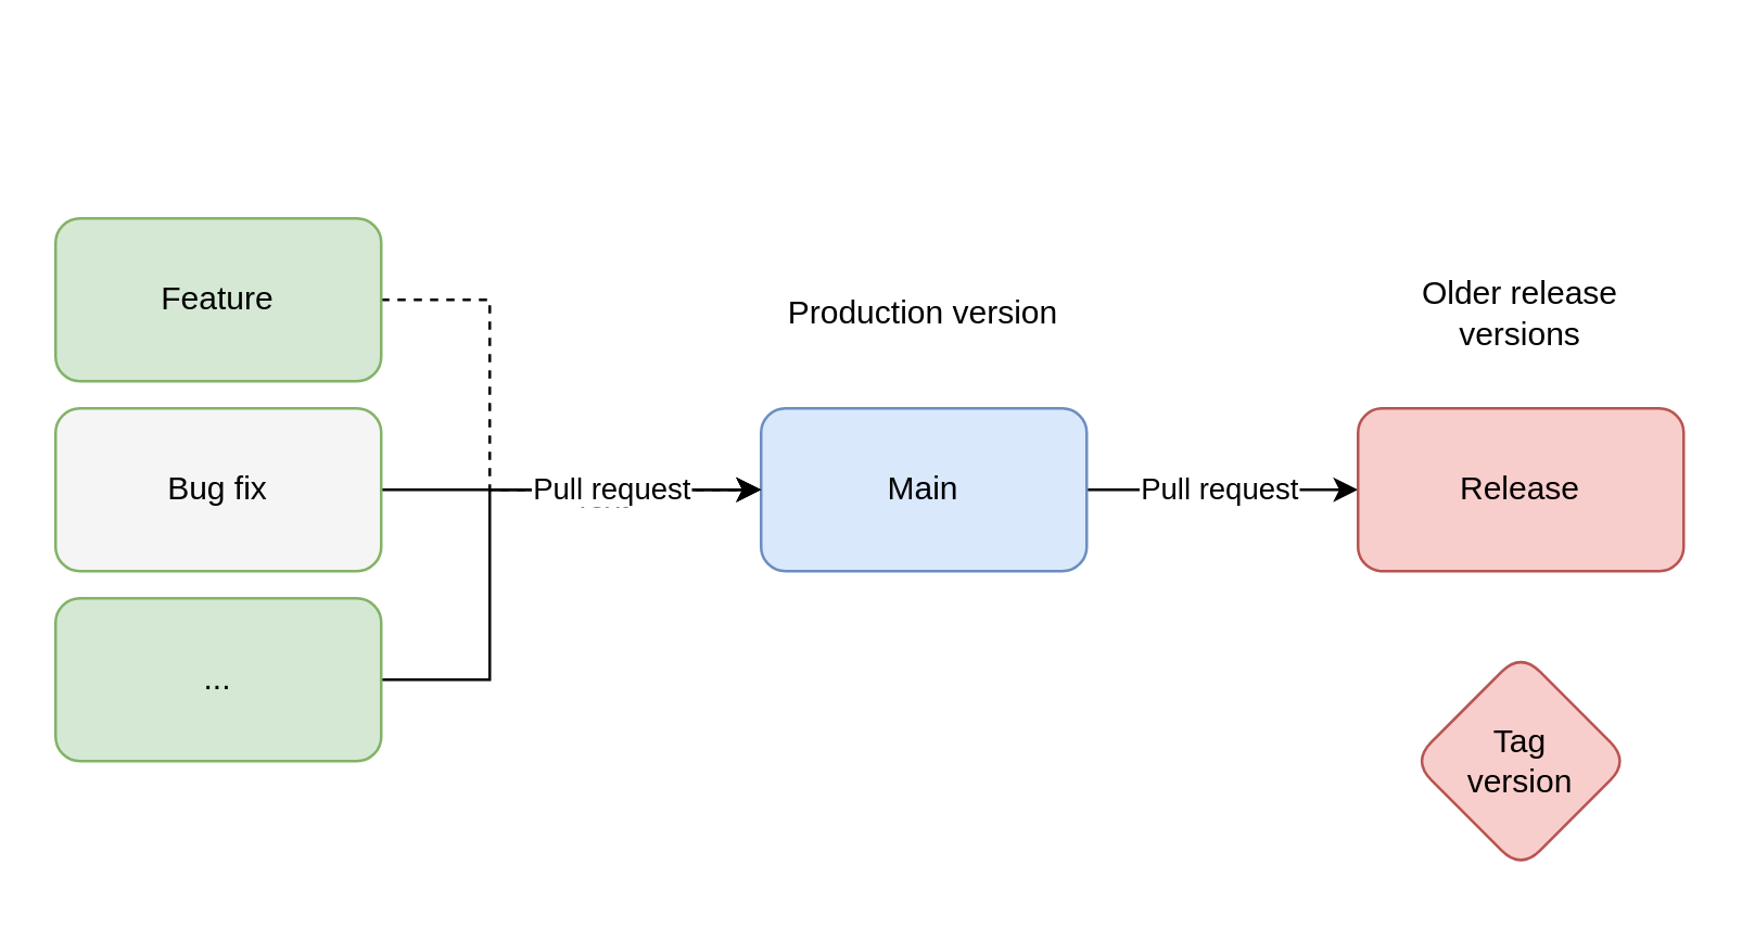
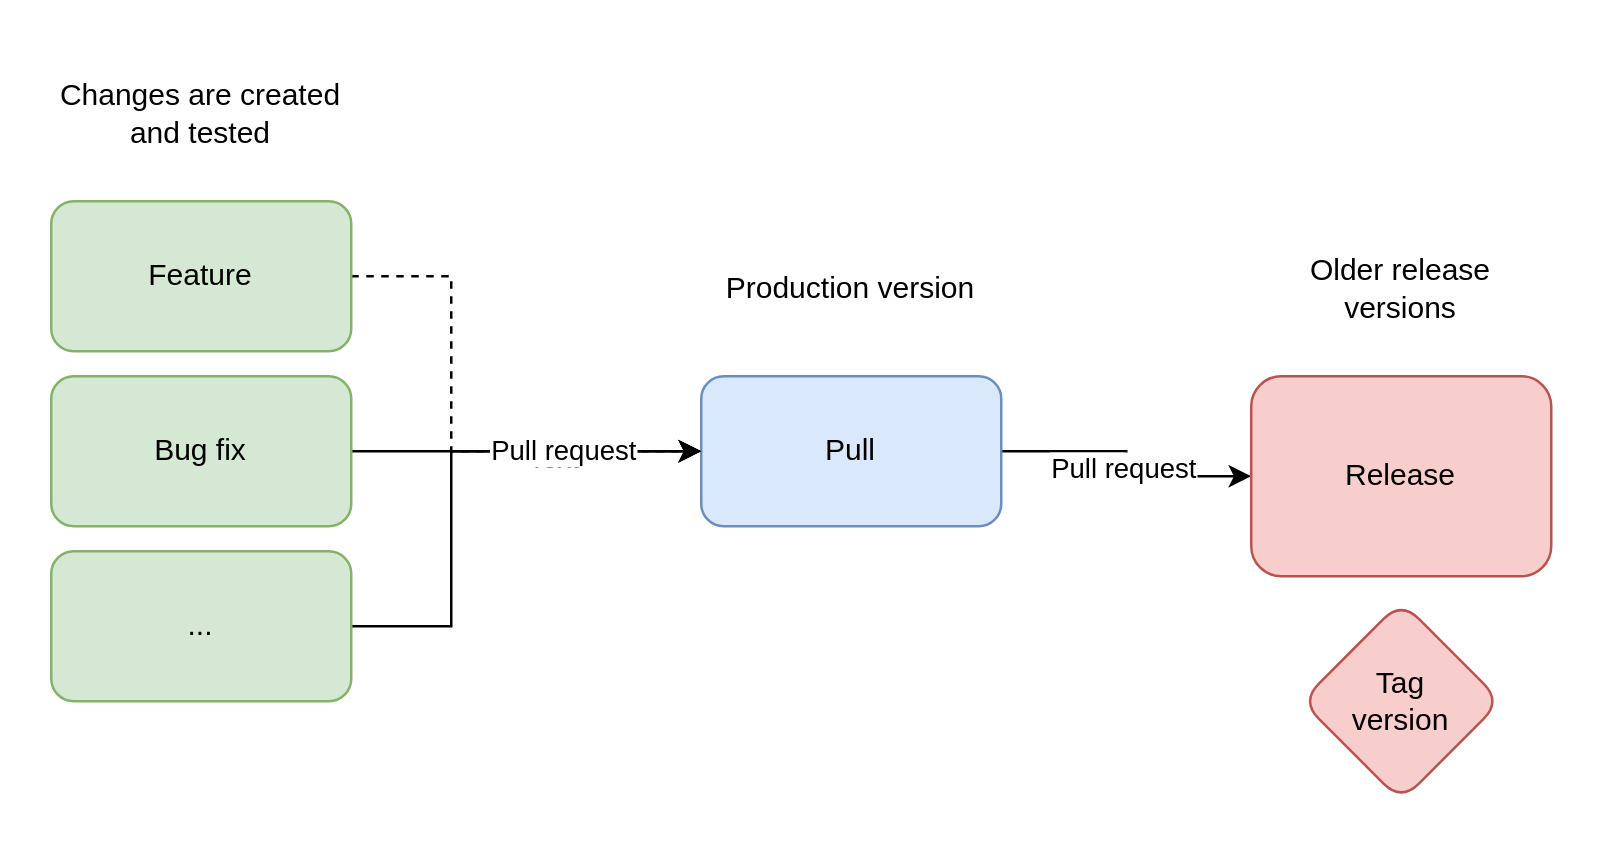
  <mxCell id="0" />
  <mxCell id="1" parent="0" />
  <mxCell id="2" style="edgeStyle=orthogonalEdgeStyle;rounded=0;orthogonalLoop=1;jettySize=auto;html=1;" edge="1" parent="1" source="4" target="5"><mxGeometry relative="1" as="geometry" /></mxCell>
  <mxCell id="3" value="Pull request" style="edgeLabel;html=1;align=center;verticalAlign=middle;resizable=0;points=[];" vertex="1" connectable="0" parent="2"><mxGeometry x="0.02" y="1" relative="1" as="geometry"><mxPoint x="-3" as="offset" /></mxGeometry></mxCell>
- <mxCell id="4" value="Main" style="rounded=1;whiteSpace=wrap;html=1;fillColor=#dae8fc;strokeColor=#6c8ebf;" vertex="1" parent="1"><mxGeometry x="280" y="150" width="120" height="60" as="geometry" /></mxCell>
- <mxCell id="5" value="Release" style="rounded=1;whiteSpace=wrap;html=1;fillColor=#f8cecc;strokeColor=#b85450;" vertex="1" parent="1"><mxGeometry x="500" y="150" width="120" height="60" as="geometry" /></mxCell>
+ <mxCell id="4" value="Pull" style="rounded=1;whiteSpace=wrap;html=1;fillColor=#dae8fc;strokeColor=#6c8ebf;" vertex="1" parent="1"><mxGeometry x="280" y="150" width="120" height="60" as="geometry" /></mxCell>
+ <mxCell id="5" value="Release" style="rounded=1;whiteSpace=wrap;html=1;fillColor=#f8cecc;strokeColor=#b85450;" vertex="1" parent="1"><mxGeometry x="500" y="150" width="120" height="80" as="geometry" /></mxCell>
  <mxCell id="6" style="edgeStyle=orthogonalEdgeStyle;rounded=0;orthogonalLoop=1;jettySize=auto;html=1;entryX=0;entryY=0.5;entryDx=0;entryDy=0;dashed=1;" edge="1" parent="1" source="7" target="4"><mxGeometry relative="1" as="geometry"><Array as="points"><mxPoint x="180" y="110" /><mxPoint x="180" y="180" /></Array></mxGeometry></mxCell>
  <mxCell id="7" value="Feature" style="rounded=1;whiteSpace=wrap;html=1;fillColor=#d5e8d4;strokeColor=#82b366;" vertex="1" parent="1"><mxGeometry x="20" y="80" width="120" height="60" as="geometry" /></mxCell>
  <mxCell id="8" style="edgeStyle=orthogonalEdgeStyle;rounded=0;orthogonalLoop=1;jettySize=auto;html=1;" edge="1" parent="1" source="9" target="4"><mxGeometry relative="1" as="geometry" /></mxCell>
- <mxCell id="9" value="Bug fix" style="rounded=1;whiteSpace=wrap;html=1;fillColor=#f5f5f5;strokeColor=#82b366;" vertex="1" parent="1"><mxGeometry x="20" y="150" width="120" height="60" as="geometry" /></mxCell>
+ <mxCell id="9" value="Bug fix" style="rounded=1;whiteSpace=wrap;html=1;fillColor=#d5e8d4;strokeColor=#82b366;" vertex="1" parent="1"><mxGeometry x="20" y="150" width="120" height="60" as="geometry" /></mxCell>
  <mxCell id="10" style="edgeStyle=orthogonalEdgeStyle;rounded=0;orthogonalLoop=1;jettySize=auto;html=1;entryX=0;entryY=0.5;entryDx=0;entryDy=0;" edge="1" parent="1" source="13" target="4"><mxGeometry relative="1" as="geometry"><Array as="points"><mxPoint x="180" y="250" /><mxPoint x="180" y="180" /></Array></mxGeometry></mxCell>
  <mxCell id="11" value="Text" style="edgeLabel;html=1;align=center;verticalAlign=middle;resizable=0;points=[];" vertex="1" connectable="0" parent="10"><mxGeometry x="0.429" y="-2" relative="1" as="geometry"><mxPoint as="offset" /></mxGeometry></mxCell>
  <mxCell id="12" value="Pull request" style="edgeLabel;html=1;align=center;verticalAlign=middle;resizable=0;points=[];" vertex="1" connectable="0" parent="10"><mxGeometry x="0.448" y="-4" relative="1" as="geometry"><mxPoint x="2" y="-5" as="offset" /></mxGeometry></mxCell>
  <mxCell id="13" value="..." style="rounded=1;whiteSpace=wrap;html=1;fillColor=#d5e8d4;strokeColor=#82b366;" vertex="1" parent="1"><mxGeometry x="20" y="220" width="120" height="60" as="geometry" /></mxCell>
+ <mxCell id="14" value="Changes are created and tested" style="text;html=1;align=center;verticalAlign=middle;whiteSpace=wrap;rounded=0;" vertex="1" parent="1"><mxGeometry x="20" y="20" width="120" height="50" as="geometry" /></mxCell>
  <mxCell id="15" value="Production version" style="text;html=1;align=center;verticalAlign=middle;whiteSpace=wrap;rounded=0;" vertex="1" parent="1"><mxGeometry x="280" y="90" width="120" height="50" as="geometry" /></mxCell>
  <mxCell id="16" value="Older release versions" style="text;html=1;align=center;verticalAlign=middle;whiteSpace=wrap;rounded=0;" vertex="1" parent="1"><mxGeometry x="500" y="90" width="120" height="50" as="geometry" /></mxCell>
  <mxCell id="17" value="Tag&lt;div&gt;version&lt;/div&gt;" style="rhombus;whiteSpace=wrap;html=1;fillColor=#f8cecc;strokeColor=#b85450;rounded=1;" vertex="1" parent="1"><mxGeometry x="520" y="240" width="80" height="80" as="geometry" /></mxCell>
